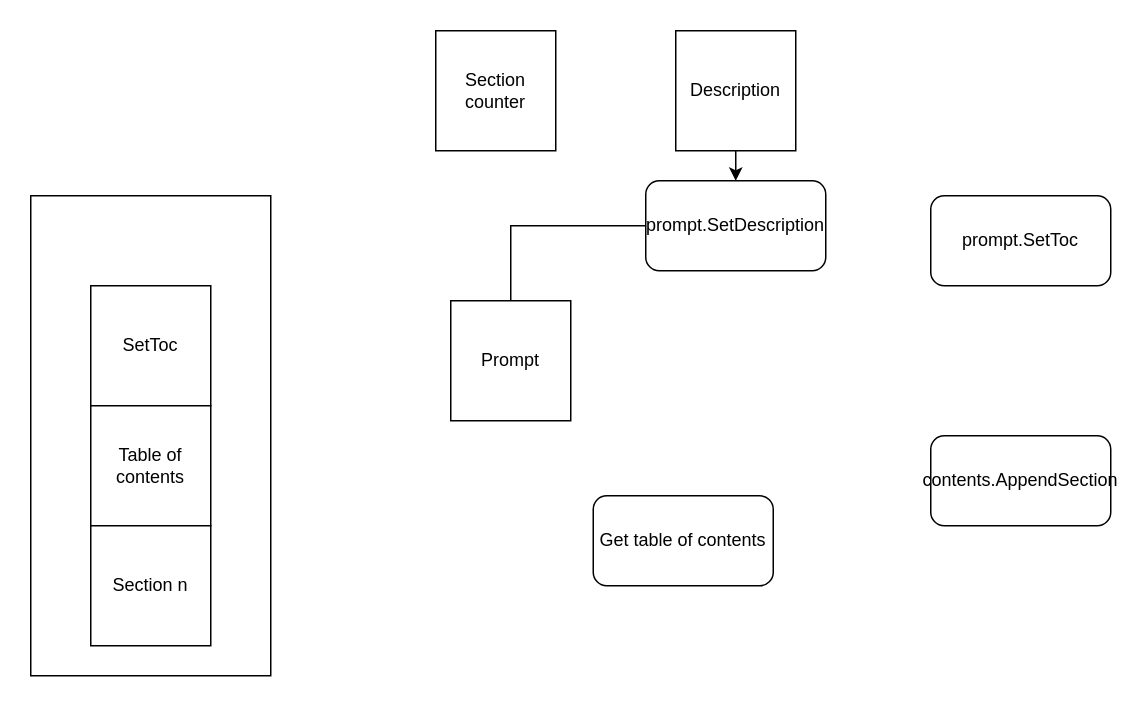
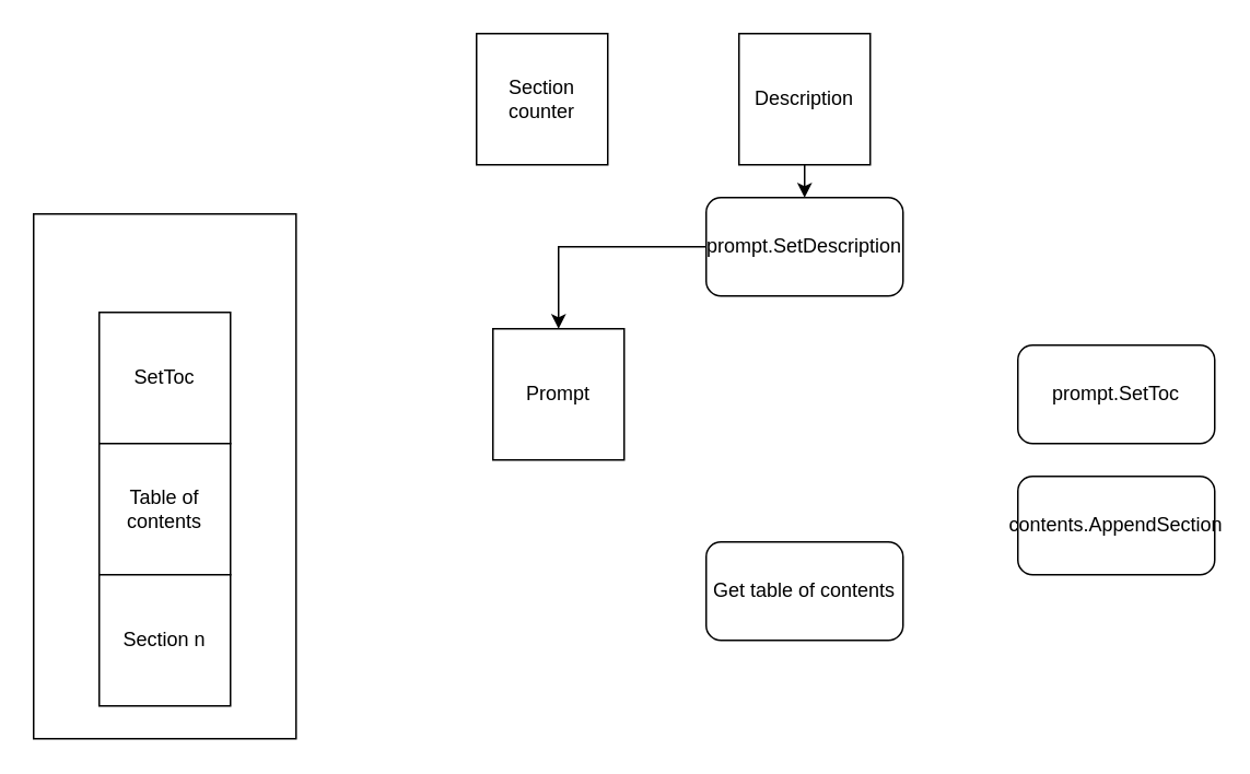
  <mxCell id="0" />
  <mxCell id="1" parent="0" />
  <mxCell id="2" value="" style="group" vertex="1" connectable="0" parent="1"><mxGeometry x="20" y="130" width="160" height="320" as="geometry" /></mxCell>
  <mxCell id="3" value="" style="rounded=0;whiteSpace=wrap;html=1;" vertex="1" parent="2"><mxGeometry width="160" height="320" as="geometry" /></mxCell>
  <mxCell id="4" value="SetToc" style="whiteSpace=wrap;html=1;aspect=fixed;" vertex="1" parent="2"><mxGeometry x="40" y="60" width="80" height="80" as="geometry" /></mxCell>
  <mxCell id="5" value="Table of contents" style="whiteSpace=wrap;html=1;aspect=fixed;" vertex="1" parent="2"><mxGeometry x="40" y="140" width="80" height="80" as="geometry" /></mxCell>
  <mxCell id="6" value="Section n" style="whiteSpace=wrap;html=1;aspect=fixed;" vertex="1" parent="2"><mxGeometry x="40" y="220" width="80" height="80" as="geometry" /></mxCell>
  <mxCell id="7" style="edgeStyle=orthogonalEdgeStyle;rounded=0;orthogonalLoop=1;jettySize=auto;html=1;exitX=0.5;exitY=1;exitDx=0;exitDy=0;entryX=0.5;entryY=0;entryDx=0;entryDy=0;" edge="1" parent="1" source="8" target="12"><mxGeometry relative="1" as="geometry" /></mxCell>
  <mxCell id="8" value="Description" style="whiteSpace=wrap;html=1;aspect=fixed;" vertex="1" parent="1"><mxGeometry x="450" y="20" width="80" height="80" as="geometry" /></mxCell>
- <mxCell id="9" value="&lt;div&gt;Get table of contents&lt;/div&gt;" style="rounded=1;whiteSpace=wrap;html=1;" vertex="1" parent="1"><mxGeometry x="395" y="330" width="120" height="60" as="geometry" /></mxCell>
+ <mxCell id="9" value="&lt;div&gt;Get table of contents&lt;/div&gt;" style="rounded=1;whiteSpace=wrap;html=1;" vertex="1" parent="1"><mxGeometry x="430" y="330" width="120" height="60" as="geometry" /></mxCell>
  <mxCell id="10" value="Prompt" style="whiteSpace=wrap;html=1;aspect=fixed;" vertex="1" parent="1"><mxGeometry x="300" y="200" width="80" height="80" as="geometry" /></mxCell>
- <mxCell id="11" style="edgeStyle=orthogonalEdgeStyle;rounded=0;orthogonalLoop=1;jettySize=auto;html=1;entryX=0.5;entryY=0;entryDx=0;entryDy=0;endArrow=none;" edge="1" parent="1" source="12" target="10"><mxGeometry relative="1" as="geometry" /></mxCell>
+ <mxCell id="11" style="edgeStyle=orthogonalEdgeStyle;rounded=0;orthogonalLoop=1;jettySize=auto;html=1;entryX=0.5;entryY=0;entryDx=0;entryDy=0;" edge="1" parent="1" source="12" target="10"><mxGeometry relative="1" as="geometry" /></mxCell>
  <mxCell id="12" value="prompt.SetDescription" style="rounded=1;whiteSpace=wrap;html=1;" vertex="1" parent="1"><mxGeometry x="430" y="120" width="120" height="60" as="geometry" /></mxCell>
- <mxCell id="13" value="prompt.SetToc" style="rounded=1;whiteSpace=wrap;html=1;" vertex="1" parent="1"><mxGeometry x="620" y="130" width="120" height="60" as="geometry" /></mxCell>
+ <mxCell id="13" value="prompt.SetToc" style="rounded=1;whiteSpace=wrap;html=1;" vertex="1" parent="1"><mxGeometry x="620" y="210" width="120" height="60" as="geometry" /></mxCell>
  <mxCell id="14" value="contents.AppendSection" style="rounded=1;whiteSpace=wrap;html=1;" vertex="1" parent="1"><mxGeometry x="620" y="290" width="120" height="60" as="geometry" /></mxCell>
  <mxCell id="15" value="&lt;div&gt;Section&lt;/div&gt;&lt;div&gt;counter&lt;/div&gt;" style="whiteSpace=wrap;html=1;aspect=fixed;" vertex="1" parent="1"><mxGeometry x="290" y="20" width="80" height="80" as="geometry" /></mxCell>
